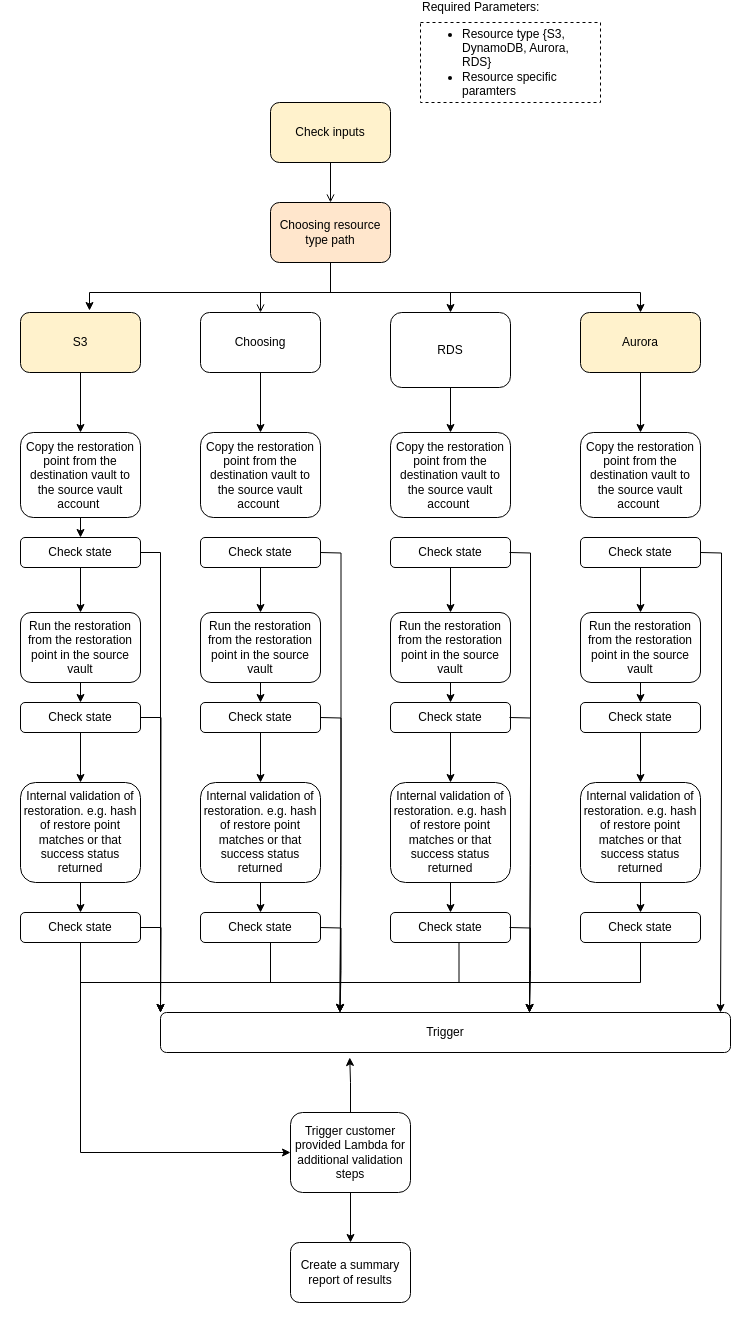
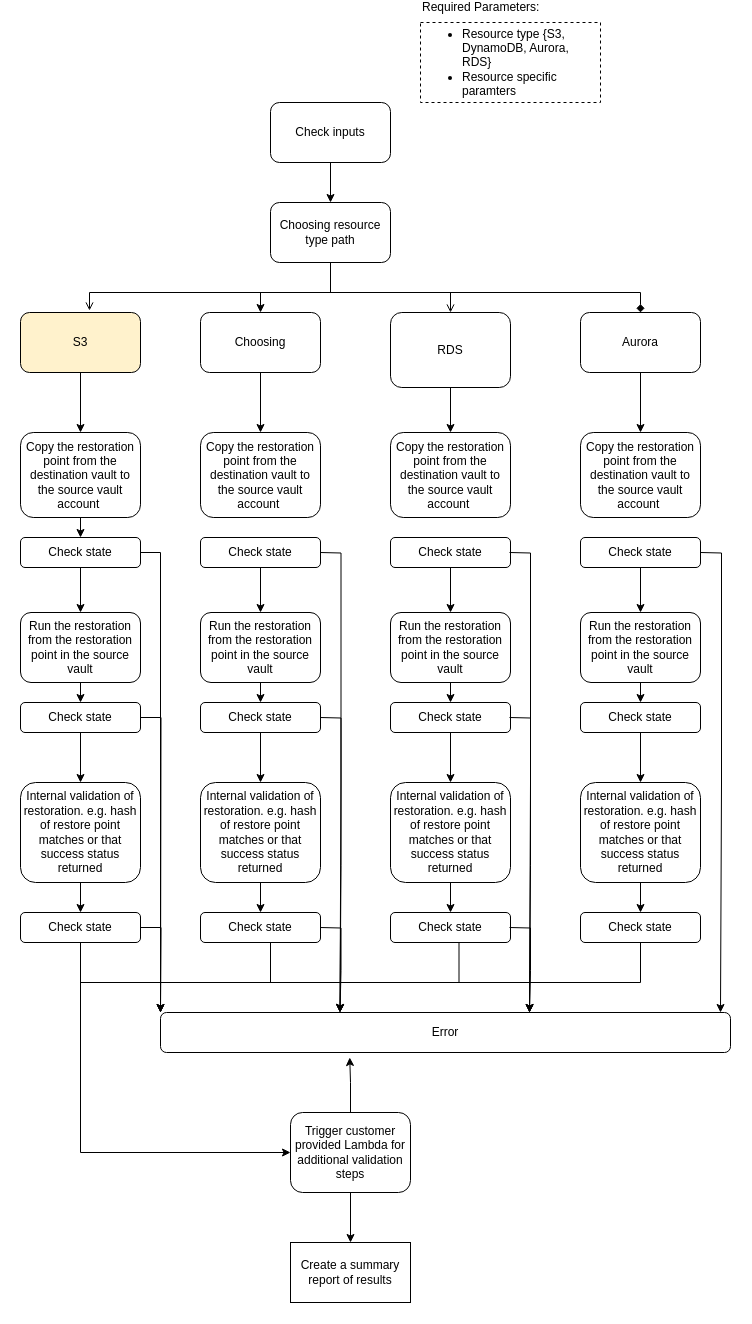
  <mxCell id="0" />
  <mxCell id="1" parent="0" />
- <mxCell id="2" value="Trigger" style="rounded=1;whiteSpace=wrap;html=1;" vertex="1" parent="1"><mxGeometry x="160" y="1010" width="570" height="40" as="geometry" /></mxCell>
- <mxCell id="3" style="edgeStyle=orthogonalEdgeStyle;rounded=0;orthogonalLoop=1;jettySize=auto;html=1;exitX=0.5;exitY=1;exitDx=0;exitDy=0;entryX=0.5;entryY=0;entryDx=0;entryDy=0;endArrow=open;" edge="1" parent="1" source="4" target="8"><mxGeometry relative="1" as="geometry" /></mxCell>
- <mxCell id="4" value="Check inputs" style="rounded=1;whiteSpace=wrap;html=1;fillColor=#fff2cc;" vertex="1" parent="1"><mxGeometry x="270" y="100" width="120" height="60" as="geometry" /></mxCell>
- <mxCell id="5" style="edgeStyle=orthogonalEdgeStyle;rounded=0;orthogonalLoop=1;jettySize=auto;html=1;exitX=0.5;exitY=1;exitDx=0;exitDy=0;entryX=0.5;entryY=0;entryDx=0;entryDy=0;endArrow=open;" edge="1" parent="1" source="8" target="13"><mxGeometry relative="1" as="geometry"><Array as="points"><mxPoint x="330" y="290" /><mxPoint x="260" y="290" /></Array></mxGeometry></mxCell>
- <mxCell id="6" style="edgeStyle=orthogonalEdgeStyle;rounded=0;orthogonalLoop=1;jettySize=auto;html=1;exitX=0.5;exitY=1;exitDx=0;exitDy=0;entryX=0.5;entryY=0;entryDx=0;entryDy=0;" edge="1" parent="1" source="8" target="15"><mxGeometry relative="1" as="geometry"><Array as="points"><mxPoint x="330" y="290" /><mxPoint x="450" y="290" /></Array></mxGeometry></mxCell>
- <mxCell id="7" style="edgeStyle=orthogonalEdgeStyle;rounded=0;orthogonalLoop=1;jettySize=auto;html=1;exitX=0.5;exitY=1;exitDx=0;exitDy=0;entryX=0.5;entryY=0;entryDx=0;entryDy=0;" edge="1" parent="1" source="8" target="17"><mxGeometry relative="1" as="geometry"><Array as="points"><mxPoint x="330" y="290" /><mxPoint x="640" y="290" /></Array></mxGeometry></mxCell>
- <mxCell id="8" value="Choosing resource type path" style="rounded=1;whiteSpace=wrap;html=1;fillColor=#ffe6cc;" vertex="1" parent="1"><mxGeometry x="270" y="200" width="120" height="60" as="geometry" /></mxCell>
+ <mxCell id="2" value="Error" style="rounded=1;whiteSpace=wrap;html=1;" vertex="1" parent="1"><mxGeometry x="160" y="1010" width="570" height="40" as="geometry" /></mxCell>
+ <mxCell id="3" style="edgeStyle=orthogonalEdgeStyle;rounded=0;orthogonalLoop=1;jettySize=auto;html=1;exitX=0.5;exitY=1;exitDx=0;exitDy=0;entryX=0.5;entryY=0;entryDx=0;entryDy=0;" edge="1" parent="1" source="4" target="8"><mxGeometry relative="1" as="geometry" /></mxCell>
+ <mxCell id="4" value="Check inputs" style="rounded=1;whiteSpace=wrap;html=1;" vertex="1" parent="1"><mxGeometry x="270" y="100" width="120" height="60" as="geometry" /></mxCell>
+ <mxCell id="5" style="edgeStyle=orthogonalEdgeStyle;rounded=0;orthogonalLoop=1;jettySize=auto;html=1;exitX=0.5;exitY=1;exitDx=0;exitDy=0;entryX=0.5;entryY=0;entryDx=0;entryDy=0;" edge="1" parent="1" source="8" target="13"><mxGeometry relative="1" as="geometry"><Array as="points"><mxPoint x="330" y="290" /><mxPoint x="260" y="290" /></Array></mxGeometry></mxCell>
+ <mxCell id="6" style="edgeStyle=orthogonalEdgeStyle;rounded=0;orthogonalLoop=1;jettySize=auto;html=1;exitX=0.5;exitY=1;exitDx=0;exitDy=0;entryX=0.5;entryY=0;entryDx=0;entryDy=0;endArrow=open;" edge="1" parent="1" source="8" target="15"><mxGeometry relative="1" as="geometry"><Array as="points"><mxPoint x="330" y="290" /><mxPoint x="450" y="290" /></Array></mxGeometry></mxCell>
+ <mxCell id="7" style="edgeStyle=orthogonalEdgeStyle;rounded=0;orthogonalLoop=1;jettySize=auto;html=1;exitX=0.5;exitY=1;exitDx=0;exitDy=0;entryX=0.5;entryY=0;entryDx=0;entryDy=0;endArrow=diamond;" edge="1" parent="1" source="8" target="17"><mxGeometry relative="1" as="geometry"><Array as="points"><mxPoint x="330" y="290" /><mxPoint x="640" y="290" /></Array></mxGeometry></mxCell>
+ <mxCell id="8" value="Choosing resource type path" style="rounded=1;whiteSpace=wrap;html=1;" vertex="1" parent="1"><mxGeometry x="270" y="200" width="120" height="60" as="geometry" /></mxCell>
  <mxCell id="9" value="Required Parameters:&lt;div&gt;&lt;ul&gt;&lt;li&gt;Resource type {S3, DynamoDB, Aurora, RDS}&lt;/li&gt;&lt;li&gt;Resource specific paramters&lt;/li&gt;&lt;/ul&gt;&lt;/div&gt;&lt;div style=&quot;&quot;&gt;&lt;br&gt;&lt;/div&gt;" style="rounded=0;whiteSpace=wrap;html=1;dashed=1;align=left;" vertex="1" parent="1"><mxGeometry x="420" y="20" width="180" height="80" as="geometry" /></mxCell>
  <mxCell id="10" style="edgeStyle=orthogonalEdgeStyle;rounded=0;orthogonalLoop=1;jettySize=auto;html=1;exitX=0.5;exitY=1;exitDx=0;exitDy=0;entryX=0.5;entryY=0;entryDx=0;entryDy=0;" edge="1" parent="1" source="11" target="20"><mxGeometry relative="1" as="geometry" /></mxCell>
  <mxCell id="11" value="S3" style="rounded=1;whiteSpace=wrap;html=1;fillColor=#fff2cc;" vertex="1" parent="1"><mxGeometry x="20" y="310" width="120" height="60" as="geometry" /></mxCell>
  <mxCell id="12" style="edgeStyle=orthogonalEdgeStyle;rounded=0;orthogonalLoop=1;jettySize=auto;html=1;exitX=0.5;exitY=1;exitDx=0;exitDy=0;entryX=0.5;entryY=0;entryDx=0;entryDy=0;" edge="1" parent="1" source="13" target="37"><mxGeometry relative="1" as="geometry" /></mxCell>
  <mxCell id="13" value="Choosing" style="rounded=1;whiteSpace=wrap;html=1;" vertex="1" parent="1"><mxGeometry x="200" y="310" width="120" height="60" as="geometry" /></mxCell>
  <mxCell id="14" style="edgeStyle=orthogonalEdgeStyle;rounded=0;orthogonalLoop=1;jettySize=auto;html=1;exitX=0.5;exitY=1;exitDx=0;exitDy=0;entryX=0.5;entryY=0;entryDx=0;entryDy=0;" edge="1" parent="1" source="15" target="40"><mxGeometry relative="1" as="geometry" /></mxCell>
  <mxCell id="15" value="RDS" style="rounded=1;whiteSpace=wrap;html=1;" vertex="1" parent="1"><mxGeometry x="390" y="310" width="120" height="75" as="geometry" /></mxCell>
  <mxCell id="16" style="edgeStyle=orthogonalEdgeStyle;rounded=0;orthogonalLoop=1;jettySize=auto;html=1;exitX=0.5;exitY=1;exitDx=0;exitDy=0;entryX=0.5;entryY=0;entryDx=0;entryDy=0;" edge="1" parent="1" source="17" target="43"><mxGeometry relative="1" as="geometry" /></mxCell>
- <mxCell id="17" value="Aurora" style="rounded=1;whiteSpace=wrap;html=1;fillColor=#fff2cc;" vertex="1" parent="1"><mxGeometry x="580" y="310" width="120" height="60" as="geometry" /></mxCell>
- <mxCell id="18" style="edgeStyle=orthogonalEdgeStyle;rounded=0;orthogonalLoop=1;jettySize=auto;html=1;exitX=0.5;exitY=1;exitDx=0;exitDy=0;entryX=0.575;entryY=-0.033;entryDx=0;entryDy=0;entryPerimeter=0;" edge="1" parent="1" source="8" target="11"><mxGeometry relative="1" as="geometry"><Array as="points"><mxPoint x="330" y="290" /><mxPoint x="89" y="290" /></Array></mxGeometry></mxCell>
+ <mxCell id="17" value="Aurora" style="rounded=1;whiteSpace=wrap;html=1;" vertex="1" parent="1"><mxGeometry x="580" y="310" width="120" height="60" as="geometry" /></mxCell>
+ <mxCell id="18" style="edgeStyle=orthogonalEdgeStyle;rounded=0;orthogonalLoop=1;jettySize=auto;html=1;exitX=0.5;exitY=1;exitDx=0;exitDy=0;entryX=0.575;entryY=-0.033;entryDx=0;entryDy=0;entryPerimeter=0;endArrow=open;" edge="1" parent="1" source="8" target="11"><mxGeometry relative="1" as="geometry"><Array as="points"><mxPoint x="330" y="290" /><mxPoint x="89" y="290" /></Array></mxGeometry></mxCell>
  <mxCell id="19" style="edgeStyle=orthogonalEdgeStyle;rounded=0;orthogonalLoop=1;jettySize=auto;html=1;exitX=0.5;exitY=1;exitDx=0;exitDy=0;entryX=0.5;entryY=0;entryDx=0;entryDy=0;" edge="1" parent="1" source="20" target="30"><mxGeometry relative="1" as="geometry" /></mxCell>
  <mxCell id="20" value="Copy the restoration point from the destination vault to the source vault account&amp;nbsp;" style="rounded=1;whiteSpace=wrap;html=1;" vertex="1" parent="1"><mxGeometry x="20" y="430" width="120" height="85" as="geometry" /></mxCell>
  <mxCell id="21" style="edgeStyle=orthogonalEdgeStyle;rounded=0;orthogonalLoop=1;jettySize=auto;html=1;exitX=0.5;exitY=1;exitDx=0;exitDy=0;entryX=0.5;entryY=0;entryDx=0;entryDy=0;" edge="1" parent="1" source="22" target="33"><mxGeometry relative="1" as="geometry" /></mxCell>
  <mxCell id="22" value="Run the restoration from the restoration point in the source vault" style="rounded=1;whiteSpace=wrap;html=1;" vertex="1" parent="1"><mxGeometry x="20" y="610" width="120" height="70" as="geometry" /></mxCell>
  <mxCell id="23" style="edgeStyle=orthogonalEdgeStyle;rounded=0;orthogonalLoop=1;jettySize=auto;html=1;exitX=0.5;exitY=1;exitDx=0;exitDy=0;entryX=0.5;entryY=0;entryDx=0;entryDy=0;" edge="1" parent="1" source="24" target="36"><mxGeometry relative="1" as="geometry" /></mxCell>
  <mxCell id="24" value="Internal validation of restoration. e.g. hash of restore point matches or that success status returned" style="rounded=1;whiteSpace=wrap;html=1;" vertex="1" parent="1"><mxGeometry x="20" y="780" width="120" height="100" as="geometry" /></mxCell>
  <mxCell id="25" style="edgeStyle=orthogonalEdgeStyle;rounded=0;orthogonalLoop=1;jettySize=auto;html=1;exitX=0.5;exitY=1;exitDx=0;exitDy=0;entryX=0.5;entryY=0;entryDx=0;entryDy=0;" edge="1" parent="1" source="26" target="27"><mxGeometry relative="1" as="geometry" /></mxCell>
  <mxCell id="26" value="Trigger customer provided Lambda for additional validation steps" style="rounded=1;whiteSpace=wrap;html=1;" vertex="1" parent="1"><mxGeometry x="290" y="1110" width="120" height="80" as="geometry" /></mxCell>
- <mxCell id="27" value="Create a summary report of results" style="rounded=1;whiteSpace=wrap;html=1;" vertex="1" parent="1"><mxGeometry x="290" y="1240" width="120" height="60" as="geometry" /></mxCell>
+ <mxCell id="27" value="Create a summary report of results" style="whiteSpace=wrap;html=1;rounded=0;" vertex="1" parent="1"><mxGeometry x="290" y="1240" width="120" height="60" as="geometry" /></mxCell>
  <mxCell id="28" style="edgeStyle=orthogonalEdgeStyle;rounded=0;orthogonalLoop=1;jettySize=auto;html=1;exitX=1;exitY=0.5;exitDx=0;exitDy=0;entryX=0;entryY=0;entryDx=0;entryDy=0;" edge="1" parent="1" source="30" target="2"><mxGeometry relative="1" as="geometry" /></mxCell>
  <mxCell id="29" style="edgeStyle=orthogonalEdgeStyle;rounded=0;orthogonalLoop=1;jettySize=auto;html=1;exitX=0.5;exitY=1;exitDx=0;exitDy=0;entryX=0.5;entryY=0;entryDx=0;entryDy=0;" edge="1" parent="1" source="30" target="22"><mxGeometry relative="1" as="geometry" /></mxCell>
  <mxCell id="30" value="Check state" style="rounded=1;whiteSpace=wrap;html=1;" vertex="1" parent="1"><mxGeometry x="20" y="535" width="120" height="30" as="geometry" /></mxCell>
  <mxCell id="31" style="edgeStyle=orthogonalEdgeStyle;rounded=0;orthogonalLoop=1;jettySize=auto;html=1;exitX=1;exitY=0.5;exitDx=0;exitDy=0;" edge="1" parent="1" source="33"><mxGeometry relative="1" as="geometry"><mxPoint x="160" y="1010" as="targetPoint" /></mxGeometry></mxCell>
  <mxCell id="32" style="edgeStyle=orthogonalEdgeStyle;rounded=0;orthogonalLoop=1;jettySize=auto;html=1;exitX=0.5;exitY=1;exitDx=0;exitDy=0;entryX=0.5;entryY=0;entryDx=0;entryDy=0;" edge="1" parent="1" source="33" target="24"><mxGeometry relative="1" as="geometry" /></mxCell>
  <mxCell id="33" value="Check state" style="rounded=1;whiteSpace=wrap;html=1;" vertex="1" parent="1"><mxGeometry x="20" y="700" width="120" height="30" as="geometry" /></mxCell>
  <mxCell id="34" style="edgeStyle=orthogonalEdgeStyle;rounded=0;orthogonalLoop=1;jettySize=auto;html=1;exitX=1;exitY=0.5;exitDx=0;exitDy=0;" edge="1" parent="1" source="36"><mxGeometry relative="1" as="geometry"><mxPoint x="160" y="1010" as="targetPoint" /></mxGeometry></mxCell>
  <mxCell id="35" style="edgeStyle=orthogonalEdgeStyle;rounded=0;orthogonalLoop=1;jettySize=auto;html=1;exitX=0.5;exitY=1;exitDx=0;exitDy=0;entryX=0;entryY=0.5;entryDx=0;entryDy=0;" edge="1" parent="1" source="36" target="26"><mxGeometry relative="1" as="geometry" /></mxCell>
  <mxCell id="36" value="Check state" style="rounded=1;whiteSpace=wrap;html=1;" vertex="1" parent="1"><mxGeometry x="20" y="910" width="120" height="30" as="geometry" /></mxCell>
  <mxCell id="37" value="Copy the restoration point from the destination vault to the source vault account&amp;nbsp;" style="rounded=1;whiteSpace=wrap;html=1;" vertex="1" parent="1"><mxGeometry x="200" y="430" width="120" height="85" as="geometry" /></mxCell>
  <mxCell id="38" style="edgeStyle=orthogonalEdgeStyle;rounded=0;orthogonalLoop=1;jettySize=auto;html=1;exitX=0.5;exitY=1;exitDx=0;exitDy=0;entryX=0.5;entryY=0;entryDx=0;entryDy=0;" edge="1" parent="1" source="39" target="47"><mxGeometry relative="1" as="geometry" /></mxCell>
  <mxCell id="39" value="Check state" style="rounded=1;whiteSpace=wrap;html=1;" vertex="1" parent="1"><mxGeometry x="200" y="535" width="120" height="30" as="geometry" /></mxCell>
  <mxCell id="40" value="Copy the restoration point from the destination vault to the source vault account&amp;nbsp;" style="rounded=1;whiteSpace=wrap;html=1;" vertex="1" parent="1"><mxGeometry x="390" y="430" width="120" height="85" as="geometry" /></mxCell>
  <mxCell id="41" style="edgeStyle=orthogonalEdgeStyle;rounded=0;orthogonalLoop=1;jettySize=auto;html=1;exitX=0.5;exitY=1;exitDx=0;exitDy=0;entryX=0.5;entryY=0;entryDx=0;entryDy=0;" edge="1" parent="1" source="42" target="54"><mxGeometry relative="1" as="geometry" /></mxCell>
  <mxCell id="42" value="Check state" style="rounded=1;whiteSpace=wrap;html=1;" vertex="1" parent="1"><mxGeometry x="390" y="535" width="120" height="30" as="geometry" /></mxCell>
  <mxCell id="43" value="Copy the restoration point from the destination vault to the source vault account&amp;nbsp;" style="rounded=1;whiteSpace=wrap;html=1;" vertex="1" parent="1"><mxGeometry x="580" y="430" width="120" height="85" as="geometry" /></mxCell>
  <mxCell id="44" style="edgeStyle=orthogonalEdgeStyle;rounded=0;orthogonalLoop=1;jettySize=auto;html=1;exitX=0.5;exitY=1;exitDx=0;exitDy=0;entryX=0.5;entryY=0;entryDx=0;entryDy=0;" edge="1" parent="1" source="45" target="61"><mxGeometry relative="1" as="geometry" /></mxCell>
  <mxCell id="45" value="Check state" style="rounded=1;whiteSpace=wrap;html=1;" vertex="1" parent="1"><mxGeometry x="580" y="535" width="120" height="30" as="geometry" /></mxCell>
  <mxCell id="46" style="edgeStyle=orthogonalEdgeStyle;rounded=0;orthogonalLoop=1;jettySize=auto;html=1;exitX=0.5;exitY=1;exitDx=0;exitDy=0;entryX=0.5;entryY=0;entryDx=0;entryDy=0;" edge="1" parent="1" source="47" target="51"><mxGeometry relative="1" as="geometry" /></mxCell>
  <mxCell id="47" value="Run the restoration from the restoration point in the source vault" style="rounded=1;whiteSpace=wrap;html=1;" vertex="1" parent="1"><mxGeometry x="200" y="610" width="120" height="70" as="geometry" /></mxCell>
  <mxCell id="48" style="edgeStyle=orthogonalEdgeStyle;rounded=0;orthogonalLoop=1;jettySize=auto;html=1;exitX=0.5;exitY=1;exitDx=0;exitDy=0;entryX=0.5;entryY=0;entryDx=0;entryDy=0;" edge="1" parent="1" source="49" target="52"><mxGeometry relative="1" as="geometry" /></mxCell>
  <mxCell id="49" value="Internal validation of restoration. e.g. hash of restore point matches or that success status returned" style="rounded=1;whiteSpace=wrap;html=1;" vertex="1" parent="1"><mxGeometry x="200" y="780" width="120" height="100" as="geometry" /></mxCell>
  <mxCell id="50" style="edgeStyle=orthogonalEdgeStyle;rounded=0;orthogonalLoop=1;jettySize=auto;html=1;exitX=0.5;exitY=1;exitDx=0;exitDy=0;entryX=0.5;entryY=0;entryDx=0;entryDy=0;" edge="1" parent="1" source="51" target="49"><mxGeometry relative="1" as="geometry" /></mxCell>
  <mxCell id="51" value="Check state" style="rounded=1;whiteSpace=wrap;html=1;" vertex="1" parent="1"><mxGeometry x="200" y="700" width="120" height="30" as="geometry" /></mxCell>
  <mxCell id="52" value="Check state" style="rounded=1;whiteSpace=wrap;html=1;" vertex="1" parent="1"><mxGeometry x="200" y="910" width="120" height="30" as="geometry" /></mxCell>
  <mxCell id="53" style="edgeStyle=orthogonalEdgeStyle;rounded=0;orthogonalLoop=1;jettySize=auto;html=1;exitX=0.5;exitY=1;exitDx=0;exitDy=0;entryX=0.5;entryY=0;entryDx=0;entryDy=0;" edge="1" parent="1" source="54" target="58"><mxGeometry relative="1" as="geometry" /></mxCell>
  <mxCell id="54" value="Run the restoration from the restoration point in the source vault" style="rounded=1;whiteSpace=wrap;html=1;" vertex="1" parent="1"><mxGeometry x="390" y="610" width="120" height="70" as="geometry" /></mxCell>
  <mxCell id="55" style="edgeStyle=orthogonalEdgeStyle;rounded=0;orthogonalLoop=1;jettySize=auto;html=1;exitX=0.5;exitY=1;exitDx=0;exitDy=0;entryX=0.5;entryY=0;entryDx=0;entryDy=0;" edge="1" parent="1" source="56" target="59"><mxGeometry relative="1" as="geometry" /></mxCell>
  <mxCell id="56" value="Internal validation of restoration. e.g. hash of restore point matches or that success status returned" style="rounded=1;whiteSpace=wrap;html=1;" vertex="1" parent="1"><mxGeometry x="390" y="780" width="120" height="100" as="geometry" /></mxCell>
  <mxCell id="57" style="edgeStyle=orthogonalEdgeStyle;rounded=0;orthogonalLoop=1;jettySize=auto;html=1;exitX=0.5;exitY=1;exitDx=0;exitDy=0;entryX=0.5;entryY=0;entryDx=0;entryDy=0;" edge="1" parent="1" source="58" target="56"><mxGeometry relative="1" as="geometry" /></mxCell>
  <mxCell id="58" value="Check state" style="rounded=1;whiteSpace=wrap;html=1;" vertex="1" parent="1"><mxGeometry x="390" y="700" width="120" height="30" as="geometry" /></mxCell>
  <mxCell id="59" value="Check state" style="rounded=1;whiteSpace=wrap;html=1;" vertex="1" parent="1"><mxGeometry x="390" y="910" width="120" height="30" as="geometry" /></mxCell>
  <mxCell id="60" style="edgeStyle=orthogonalEdgeStyle;rounded=0;orthogonalLoop=1;jettySize=auto;html=1;exitX=0.5;exitY=1;exitDx=0;exitDy=0;entryX=0.5;entryY=0;entryDx=0;entryDy=0;" edge="1" parent="1" source="61" target="65"><mxGeometry relative="1" as="geometry" /></mxCell>
  <mxCell id="61" value="Run the restoration from the restoration point in the source vault" style="rounded=1;whiteSpace=wrap;html=1;" vertex="1" parent="1"><mxGeometry x="580" y="610" width="120" height="70" as="geometry" /></mxCell>
  <mxCell id="62" style="edgeStyle=orthogonalEdgeStyle;rounded=0;orthogonalLoop=1;jettySize=auto;html=1;exitX=0.5;exitY=1;exitDx=0;exitDy=0;entryX=0.5;entryY=0;entryDx=0;entryDy=0;" edge="1" parent="1" source="63" target="66"><mxGeometry relative="1" as="geometry" /></mxCell>
  <mxCell id="63" value="Internal validation of restoration. e.g. hash of restore point matches or that success status returned" style="rounded=1;whiteSpace=wrap;html=1;" vertex="1" parent="1"><mxGeometry x="580" y="780" width="120" height="100" as="geometry" /></mxCell>
  <mxCell id="64" style="edgeStyle=orthogonalEdgeStyle;rounded=0;orthogonalLoop=1;jettySize=auto;html=1;exitX=0.5;exitY=1;exitDx=0;exitDy=0;entryX=0.5;entryY=0;entryDx=0;entryDy=0;" edge="1" parent="1" source="65" target="63"><mxGeometry relative="1" as="geometry" /></mxCell>
  <mxCell id="65" value="Check state" style="rounded=1;whiteSpace=wrap;html=1;" vertex="1" parent="1"><mxGeometry x="580" y="700" width="120" height="30" as="geometry" /></mxCell>
  <mxCell id="66" value="Check state" style="rounded=1;whiteSpace=wrap;html=1;" vertex="1" parent="1"><mxGeometry x="580" y="910" width="120" height="30" as="geometry" /></mxCell>
  <mxCell id="67" style="edgeStyle=orthogonalEdgeStyle;rounded=0;orthogonalLoop=1;jettySize=auto;html=1;exitX=1;exitY=0.5;exitDx=0;exitDy=0;entryX=0;entryY=0;entryDx=0;entryDy=0;" edge="1" parent="1"><mxGeometry relative="1" as="geometry"><mxPoint x="319.5" y="550" as="sourcePoint" /><mxPoint x="339.5" y="1010" as="targetPoint" /></mxGeometry></mxCell>
  <mxCell id="68" style="edgeStyle=orthogonalEdgeStyle;rounded=0;orthogonalLoop=1;jettySize=auto;html=1;exitX=1;exitY=0.5;exitDx=0;exitDy=0;" edge="1" parent="1"><mxGeometry relative="1" as="geometry"><mxPoint x="339.5" y="1010" as="targetPoint" /><mxPoint x="319.5" y="715" as="sourcePoint" /></mxGeometry></mxCell>
  <mxCell id="69" style="edgeStyle=orthogonalEdgeStyle;rounded=0;orthogonalLoop=1;jettySize=auto;html=1;exitX=1;exitY=0.5;exitDx=0;exitDy=0;" edge="1" parent="1"><mxGeometry relative="1" as="geometry"><mxPoint x="339.5" y="1010" as="targetPoint" /><mxPoint x="319.5" y="925" as="sourcePoint" /></mxGeometry></mxCell>
  <mxCell id="70" style="edgeStyle=orthogonalEdgeStyle;rounded=0;orthogonalLoop=1;jettySize=auto;html=1;exitX=1;exitY=0.5;exitDx=0;exitDy=0;entryX=0;entryY=0;entryDx=0;entryDy=0;" edge="1" parent="1"><mxGeometry relative="1" as="geometry"><mxPoint x="509" y="550" as="sourcePoint" /><mxPoint x="529" y="1010" as="targetPoint" /></mxGeometry></mxCell>
  <mxCell id="71" style="edgeStyle=orthogonalEdgeStyle;rounded=0;orthogonalLoop=1;jettySize=auto;html=1;exitX=1;exitY=0.5;exitDx=0;exitDy=0;" edge="1" parent="1"><mxGeometry relative="1" as="geometry"><mxPoint x="529" y="1010" as="targetPoint" /><mxPoint x="509" y="715" as="sourcePoint" /></mxGeometry></mxCell>
  <mxCell id="72" style="edgeStyle=orthogonalEdgeStyle;rounded=0;orthogonalLoop=1;jettySize=auto;html=1;exitX=1;exitY=0.5;exitDx=0;exitDy=0;" edge="1" parent="1"><mxGeometry relative="1" as="geometry"><mxPoint x="529" y="1010" as="targetPoint" /><mxPoint x="509" y="925" as="sourcePoint" /></mxGeometry></mxCell>
  <mxCell id="73" style="edgeStyle=orthogonalEdgeStyle;rounded=0;orthogonalLoop=1;jettySize=auto;html=1;exitX=1;exitY=0.5;exitDx=0;exitDy=0;entryX=0;entryY=0;entryDx=0;entryDy=0;" edge="1" parent="1"><mxGeometry relative="1" as="geometry"><mxPoint x="700" y="550" as="sourcePoint" /><mxPoint x="720" y="1010" as="targetPoint" /></mxGeometry></mxCell>
  <mxCell id="74" value="" style="endArrow=none;html=1;rounded=0;" edge="1" parent="1"><mxGeometry width="50" height="50" relative="1" as="geometry"><mxPoint x="80" y="980" as="sourcePoint" /><mxPoint x="270" y="940" as="targetPoint" /><Array as="points"><mxPoint x="270" y="980" /></Array></mxGeometry></mxCell>
  <mxCell id="75" value="" style="endArrow=none;html=1;rounded=0;" edge="1" parent="1"><mxGeometry width="50" height="50" relative="1" as="geometry"><mxPoint x="268.5" y="980" as="sourcePoint" /><mxPoint x="458.5" y="940" as="targetPoint" /><Array as="points"><mxPoint x="458.5" y="980" /></Array></mxGeometry></mxCell>
  <mxCell id="76" value="" style="endArrow=none;html=1;rounded=0;" edge="1" parent="1"><mxGeometry width="50" height="50" relative="1" as="geometry"><mxPoint x="450" y="980" as="sourcePoint" /><mxPoint x="640" y="940" as="targetPoint" /><Array as="points"><mxPoint x="640" y="980" /></Array></mxGeometry></mxCell>
  <mxCell id="77" style="edgeStyle=orthogonalEdgeStyle;rounded=0;orthogonalLoop=1;jettySize=auto;html=1;exitX=0.5;exitY=0;exitDx=0;exitDy=0;entryX=0.332;entryY=1.125;entryDx=0;entryDy=0;entryPerimeter=0;" edge="1" parent="1" source="26" target="2"><mxGeometry relative="1" as="geometry" /></mxCell>
